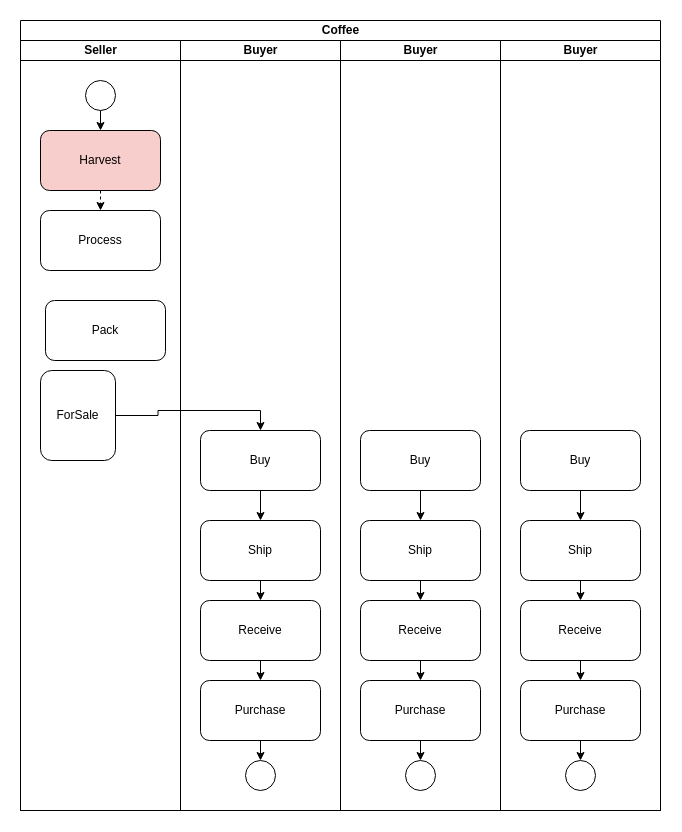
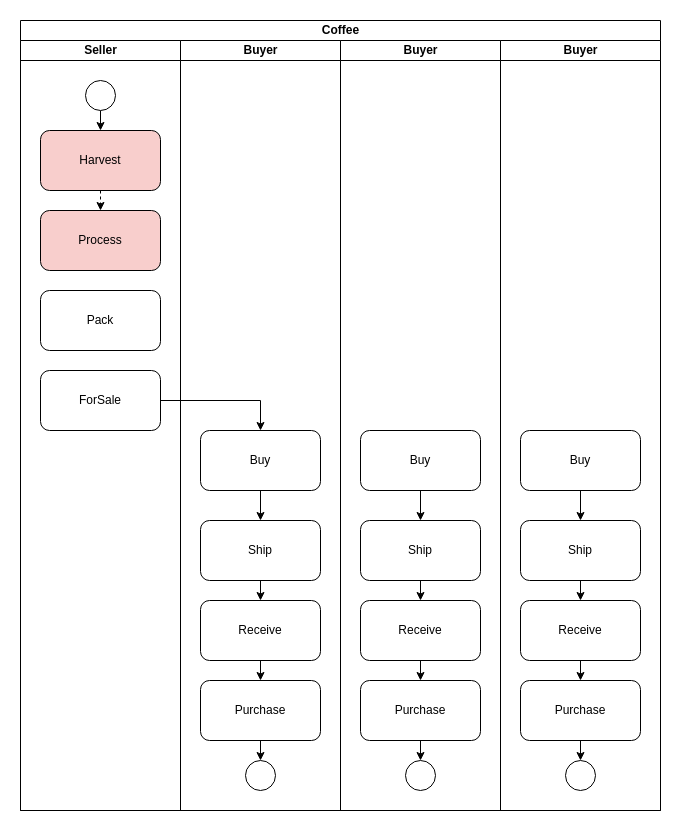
  <mxCell id="0" />
  <mxCell id="1" parent="0" />
  <mxCell id="2" value="Coffee" style="swimlane;html=1;childLayout=stackLayout;resizeParent=1;resizeParentMax=0;startSize=20;" vertex="1" parent="1"><mxGeometry x="20" y="20" width="640" height="790" as="geometry" /></mxCell>
  <mxCell id="3" value="Seller" style="swimlane;html=1;startSize=20;" vertex="1" parent="2"><mxGeometry y="20" width="160" height="770" as="geometry" /></mxCell>
  <mxCell id="4" style="edgeStyle=orthogonalEdgeStyle;rounded=0;orthogonalLoop=1;jettySize=auto;html=1;exitX=0.5;exitY=1;exitDx=0;exitDy=0;entryX=0.5;entryY=0;entryDx=0;entryDy=0;dashed=1;" edge="1" parent="3" source="5" target="6"><mxGeometry relative="1" as="geometry" /></mxCell>
  <mxCell id="5" value="Harvest" style="rounded=1;whiteSpace=wrap;html=1;fillColor=#f8cecc;" vertex="1" parent="3"><mxGeometry x="20" y="90" width="120" height="60" as="geometry" /></mxCell>
- <mxCell id="6" value="Process" style="rounded=1;whiteSpace=wrap;html=1;" vertex="1" parent="3"><mxGeometry x="20" y="170" width="120" height="60" as="geometry" /></mxCell>
- <mxCell id="7" value="Pack" style="rounded=1;whiteSpace=wrap;html=1;" vertex="1" parent="3"><mxGeometry x="25" y="260" width="120" height="60" as="geometry" /></mxCell>
+ <mxCell id="6" value="Process" style="rounded=1;whiteSpace=wrap;html=1;fillColor=#f8cecc;" vertex="1" parent="3"><mxGeometry x="20" y="170" width="120" height="60" as="geometry" /></mxCell>
+ <mxCell id="7" value="Pack" style="rounded=1;whiteSpace=wrap;html=1;" vertex="1" parent="3"><mxGeometry x="20" y="250" width="120" height="60" as="geometry" /></mxCell>
  <mxCell id="8" style="edgeStyle=orthogonalEdgeStyle;rounded=0;orthogonalLoop=1;jettySize=auto;html=1;exitX=0.5;exitY=1;exitDx=0;exitDy=0;entryX=0.5;entryY=0;entryDx=0;entryDy=0;" edge="1" parent="3" source="9" target="5"><mxGeometry relative="1" as="geometry" /></mxCell>
  <mxCell id="9" value="" style="ellipse;whiteSpace=wrap;html=1;aspect=fixed;" vertex="1" parent="3"><mxGeometry x="65" y="40" width="30" height="30" as="geometry" /></mxCell>
- <mxCell id="10" value="ForSale" style="rounded=1;whiteSpace=wrap;html=1;" vertex="1" parent="3"><mxGeometry x="20" y="330" width="75" height="90" as="geometry" /></mxCell>
+ <mxCell id="10" value="ForSale" style="rounded=1;whiteSpace=wrap;html=1;" vertex="1" parent="3"><mxGeometry x="20" y="330" width="120" height="60" as="geometry" /></mxCell>
  <mxCell id="11" value="Buyer" style="swimlane;html=1;startSize=20;" vertex="1" parent="2"><mxGeometry x="160" y="20" width="160" height="770" as="geometry" /></mxCell>
  <mxCell id="12" value="Ship" style="rounded=1;whiteSpace=wrap;html=1;" vertex="1" parent="11"><mxGeometry x="20" y="480" width="120" height="60" as="geometry" /></mxCell>
  <mxCell id="13" value="Receive" style="rounded=1;whiteSpace=wrap;html=1;" vertex="1" parent="11"><mxGeometry x="20" y="560" width="120" height="60" as="geometry" /></mxCell>
  <mxCell id="14" style="edgeStyle=orthogonalEdgeStyle;rounded=0;orthogonalLoop=1;jettySize=auto;html=1;exitX=0.5;exitY=1;exitDx=0;exitDy=0;entryX=0.5;entryY=0;entryDx=0;entryDy=0;" edge="1" parent="11" source="12" target="13"><mxGeometry relative="1" as="geometry" /></mxCell>
  <mxCell id="15" style="edgeStyle=orthogonalEdgeStyle;rounded=0;orthogonalLoop=1;jettySize=auto;html=1;exitX=0.5;exitY=1;exitDx=0;exitDy=0;entryX=0.5;entryY=0;entryDx=0;entryDy=0;" edge="1" parent="11" source="16" target="18"><mxGeometry relative="1" as="geometry" /></mxCell>
  <mxCell id="16" value="Purchase" style="rounded=1;whiteSpace=wrap;html=1;" vertex="1" parent="11"><mxGeometry x="20" y="640" width="120" height="60" as="geometry" /></mxCell>
  <mxCell id="17" style="edgeStyle=orthogonalEdgeStyle;rounded=0;orthogonalLoop=1;jettySize=auto;html=1;exitX=0.5;exitY=1;exitDx=0;exitDy=0;entryX=0.5;entryY=0;entryDx=0;entryDy=0;" edge="1" parent="11" source="13" target="16"><mxGeometry relative="1" as="geometry" /></mxCell>
  <mxCell id="18" value="" style="ellipse;whiteSpace=wrap;html=1;aspect=fixed;" vertex="1" parent="11"><mxGeometry x="65" y="720" width="30" height="30" as="geometry" /></mxCell>
  <mxCell id="19" value="Buy" style="rounded=1;whiteSpace=wrap;html=1;" vertex="1" parent="11"><mxGeometry x="20" y="390" width="120" height="60" as="geometry" /></mxCell>
  <mxCell id="20" style="edgeStyle=orthogonalEdgeStyle;rounded=0;orthogonalLoop=1;jettySize=auto;html=1;exitX=0.5;exitY=1;exitDx=0;exitDy=0;entryX=0.5;entryY=0;entryDx=0;entryDy=0;" edge="1" parent="11" source="19" target="12"><mxGeometry relative="1" as="geometry" /></mxCell>
  <mxCell id="21" style="edgeStyle=orthogonalEdgeStyle;rounded=0;orthogonalLoop=1;jettySize=auto;html=1;exitX=1;exitY=0.5;exitDx=0;exitDy=0;entryX=0.5;entryY=0;entryDx=0;entryDy=0;" edge="1" parent="2" source="10" target="19"><mxGeometry relative="1" as="geometry" /></mxCell>
  <mxCell id="22" value="Buyer" style="swimlane;html=1;startSize=20;" vertex="1" parent="2"><mxGeometry x="320" y="20" width="160" height="770" as="geometry" /></mxCell>
  <mxCell id="23" value="Ship" style="rounded=1;whiteSpace=wrap;html=1;" vertex="1" parent="22"><mxGeometry x="20" y="480" width="120" height="60" as="geometry" /></mxCell>
  <mxCell id="24" value="Receive" style="rounded=1;whiteSpace=wrap;html=1;" vertex="1" parent="22"><mxGeometry x="20" y="560" width="120" height="60" as="geometry" /></mxCell>
  <mxCell id="25" style="edgeStyle=orthogonalEdgeStyle;rounded=0;orthogonalLoop=1;jettySize=auto;html=1;exitX=0.5;exitY=1;exitDx=0;exitDy=0;entryX=0.5;entryY=0;entryDx=0;entryDy=0;" edge="1" parent="22" source="23" target="24"><mxGeometry relative="1" as="geometry" /></mxCell>
  <mxCell id="26" style="edgeStyle=orthogonalEdgeStyle;rounded=0;orthogonalLoop=1;jettySize=auto;html=1;exitX=0.5;exitY=1;exitDx=0;exitDy=0;entryX=0.5;entryY=0;entryDx=0;entryDy=0;" edge="1" parent="22" source="27" target="29"><mxGeometry relative="1" as="geometry" /></mxCell>
  <mxCell id="27" value="Purchase" style="rounded=1;whiteSpace=wrap;html=1;" vertex="1" parent="22"><mxGeometry x="20" y="640" width="120" height="60" as="geometry" /></mxCell>
  <mxCell id="28" style="edgeStyle=orthogonalEdgeStyle;rounded=0;orthogonalLoop=1;jettySize=auto;html=1;exitX=0.5;exitY=1;exitDx=0;exitDy=0;entryX=0.5;entryY=0;entryDx=0;entryDy=0;" edge="1" parent="22" source="24" target="27"><mxGeometry relative="1" as="geometry" /></mxCell>
  <mxCell id="29" value="" style="ellipse;whiteSpace=wrap;html=1;aspect=fixed;" vertex="1" parent="22"><mxGeometry x="65" y="720" width="30" height="30" as="geometry" /></mxCell>
  <mxCell id="30" value="Buy" style="rounded=1;whiteSpace=wrap;html=1;" vertex="1" parent="22"><mxGeometry x="20" y="390" width="120" height="60" as="geometry" /></mxCell>
  <mxCell id="31" style="edgeStyle=orthogonalEdgeStyle;rounded=0;orthogonalLoop=1;jettySize=auto;html=1;exitX=0.5;exitY=1;exitDx=0;exitDy=0;entryX=0.5;entryY=0;entryDx=0;entryDy=0;" edge="1" parent="22" source="30" target="23"><mxGeometry relative="1" as="geometry" /></mxCell>
  <mxCell id="32" value="Buyer" style="swimlane;html=1;startSize=20;" vertex="1" parent="2"><mxGeometry x="480" y="20" width="160" height="770" as="geometry" /></mxCell>
  <mxCell id="33" value="Ship" style="rounded=1;whiteSpace=wrap;html=1;" vertex="1" parent="32"><mxGeometry x="20" y="480" width="120" height="60" as="geometry" /></mxCell>
  <mxCell id="34" value="Receive" style="rounded=1;whiteSpace=wrap;html=1;" vertex="1" parent="32"><mxGeometry x="20" y="560" width="120" height="60" as="geometry" /></mxCell>
  <mxCell id="35" style="edgeStyle=orthogonalEdgeStyle;rounded=0;orthogonalLoop=1;jettySize=auto;html=1;exitX=0.5;exitY=1;exitDx=0;exitDy=0;entryX=0.5;entryY=0;entryDx=0;entryDy=0;" edge="1" parent="32" source="33" target="34"><mxGeometry relative="1" as="geometry" /></mxCell>
  <mxCell id="36" style="edgeStyle=orthogonalEdgeStyle;rounded=0;orthogonalLoop=1;jettySize=auto;html=1;exitX=0.5;exitY=1;exitDx=0;exitDy=0;entryX=0.5;entryY=0;entryDx=0;entryDy=0;" edge="1" parent="32" source="37" target="39"><mxGeometry relative="1" as="geometry" /></mxCell>
  <mxCell id="37" value="Purchase" style="rounded=1;whiteSpace=wrap;html=1;" vertex="1" parent="32"><mxGeometry x="20" y="640" width="120" height="60" as="geometry" /></mxCell>
  <mxCell id="38" style="edgeStyle=orthogonalEdgeStyle;rounded=0;orthogonalLoop=1;jettySize=auto;html=1;exitX=0.5;exitY=1;exitDx=0;exitDy=0;entryX=0.5;entryY=0;entryDx=0;entryDy=0;" edge="1" parent="32" source="34" target="37"><mxGeometry relative="1" as="geometry" /></mxCell>
  <mxCell id="39" value="" style="ellipse;whiteSpace=wrap;html=1;aspect=fixed;" vertex="1" parent="32"><mxGeometry x="65" y="720" width="30" height="30" as="geometry" /></mxCell>
  <mxCell id="40" value="Buy" style="rounded=1;whiteSpace=wrap;html=1;" vertex="1" parent="32"><mxGeometry x="20" y="390" width="120" height="60" as="geometry" /></mxCell>
  <mxCell id="41" style="edgeStyle=orthogonalEdgeStyle;rounded=0;orthogonalLoop=1;jettySize=auto;html=1;exitX=0.5;exitY=1;exitDx=0;exitDy=0;entryX=0.5;entryY=0;entryDx=0;entryDy=0;" edge="1" parent="32" source="40" target="33"><mxGeometry relative="1" as="geometry" /></mxCell>
